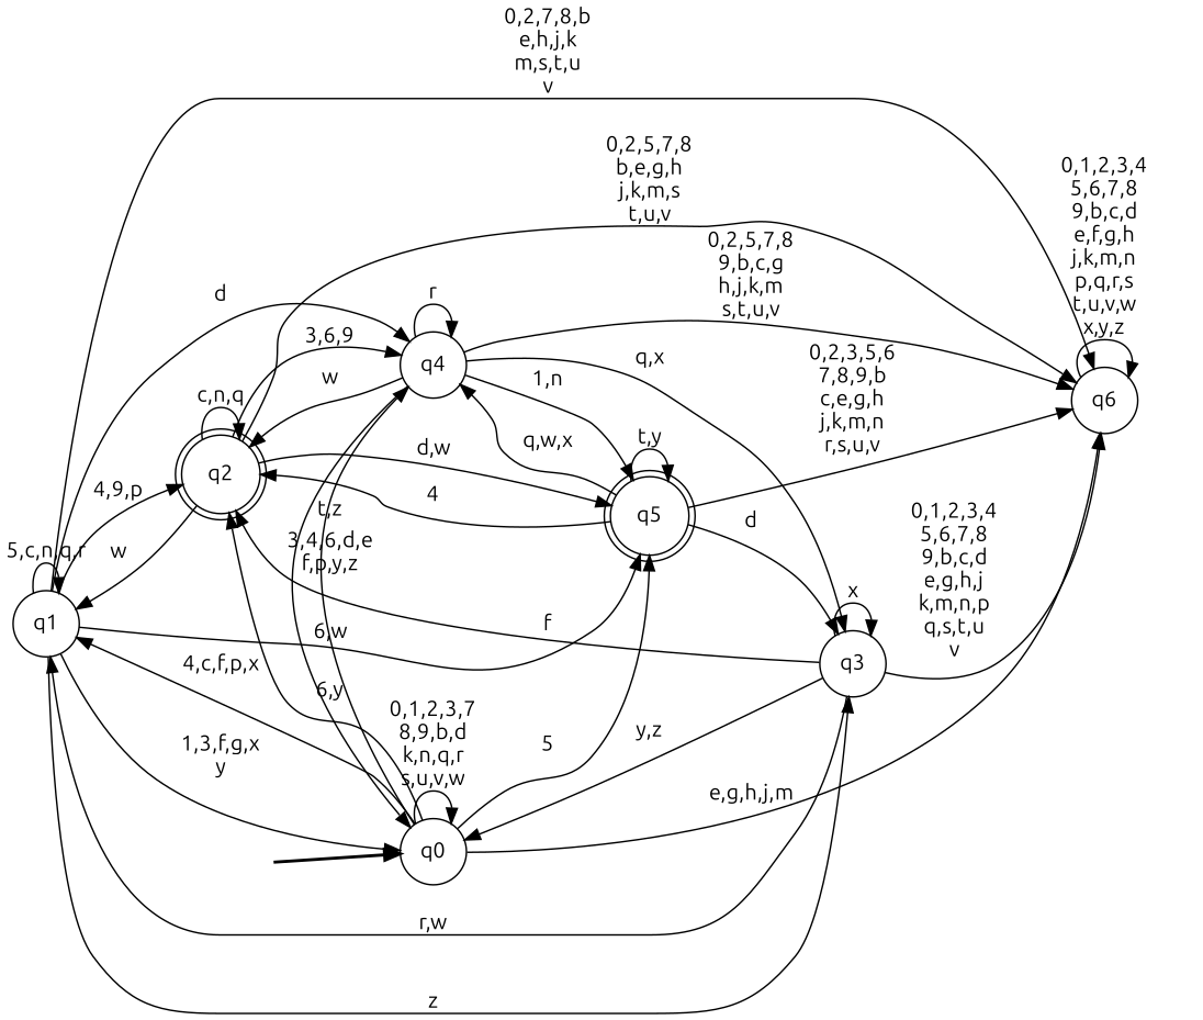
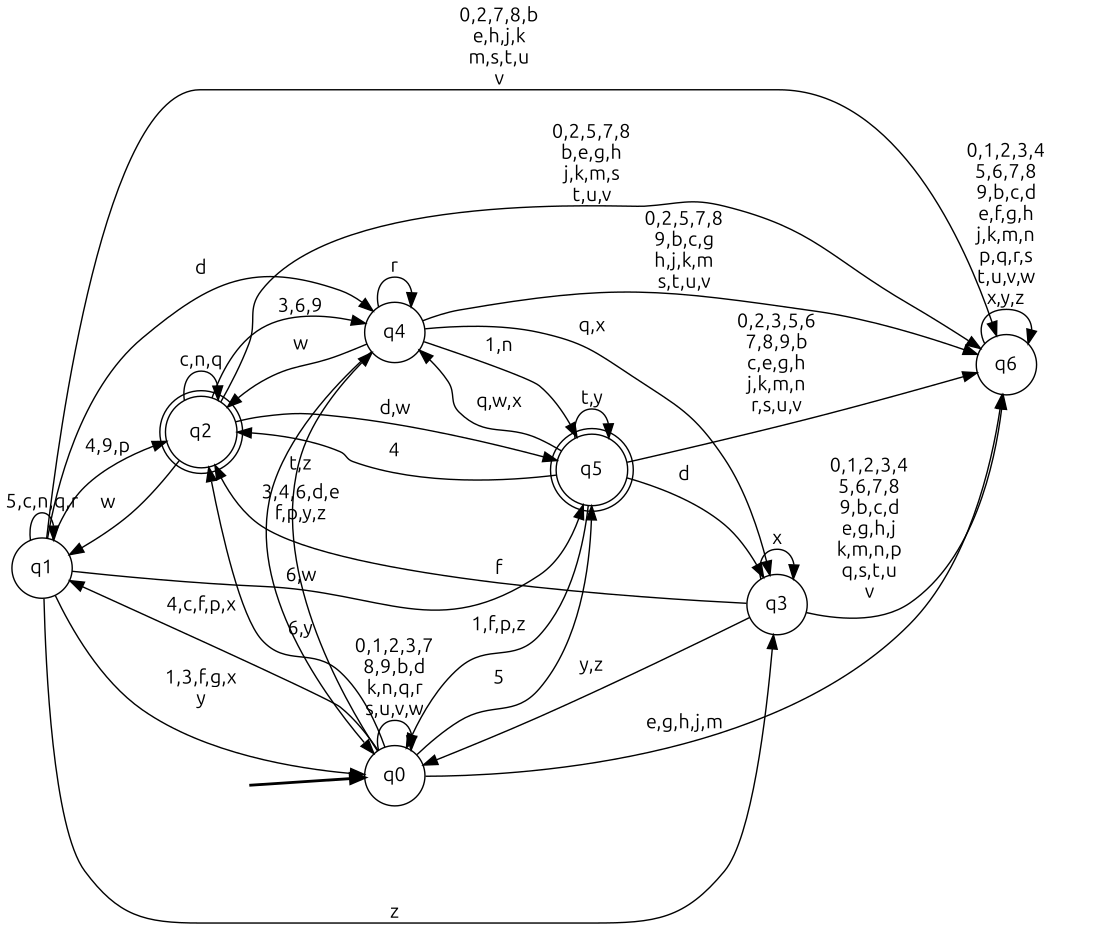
  digraph {
    fontname=Ubuntu
    rankdir=LR
    node [fontname=Ubuntu shape=circle style=filled color=black fillcolor=white]
    edge [fontname=Ubuntu]
    __start0 [height=0 shape=none style=invis width=0 color="" fillcolor=""]
    n2 [label=q0]
    n3 [label=q1]
    n4 [label=q2 shape=doublecircle style="rounded,filled"]
    n5 [label=q4]
    n6 [label=q5 shape=doublecircle style="rounded,filled"]
    n7 [label=q6]
    n8 [label=q3]
    subgraph cluster_1 {
      nodesep=0.15
      ranksep=0.15
      style=invis
      __start0
      n2
    }
    __start0 -> n2 [penwidth=2]
    n2 -> n2 [label="0,1,2,3,7\n8,9,b,d\nk,n,q,r\ns,u,v,w"]
    n2 -> n3 [label="4,c,f,p,x"]
    n2 -> n4 [label="6,y"]
    n2 -> n5 [label="t,z"]
    n2 -> n6 [label=5]
    n2 -> n7 [label="e,g,h,j,m"]
    n3 -> n2 [label="1,3,f,g,x\ny"]
    n3 -> n3 [label="5,c,n,q,r"]
    n3 -> n4 [label="4,9,p"]
    n3 -> n5 [label=d]
    n3 -> n6 [label="6,w"]
    n3 -> n7 [label="0,2,7,8,b\ne,h,j,k\nm,s,t,u\nv"]
    n3 -> n8 [label=z]
    n4 -> n3 [label=w]
    n4 -> n4 [label="c,n,q"]
    n4 -> n5 [label="3,6,9"]
    n4 -> n6 [label="d,w"]
    n4 -> n7 [label="0,2,5,7,8\nb,e,g,h\nj,k,m,s\nt,u,v"]
    n5 -> n2 [label="3,4,6,d,e\nf,p,y,z"]
    n5 -> n4 [label=w]
    n5 -> n5 [label=r]
    n5 -> n6 [label="1,n"]
    n5 -> n7 [label="0,2,5,7,8\n9,b,c,g\nh,j,k,m\ns,t,u,v"]
    n5 -> n8 [label="q,x"]
+   n6 -> n2 [label="1,f,p,z"]
    n6 -> n4 [label=4]
    n6 -> n5 [label="q,w,x"]
    n6 -> n6 [label="t,y"]
    n6 -> n7 [label="0,2,3,5,6\n7,8,9,b\nc,e,g,h\nj,k,m,n\nr,s,u,v"]
    n6 -> n8 [label=d]
    n7 -> n7 [label="0,1,2,3,4\n5,6,7,8\n9,b,c,d\ne,f,g,h\nj,k,m,n\np,q,r,s\nt,u,v,w\nx,y,z"]
    n8 -> n2 [label="y,z"]
-   n8 -> n3 [label="r,w"]
    n8 -> n4 [label=f]
    n8 -> n7 [label="0,1,2,3,4\n5,6,7,8\n9,b,c,d\ne,g,h,j\nk,m,n,p\nq,s,t,u\nv"]
    n8 -> n8 [label=x]
  }
